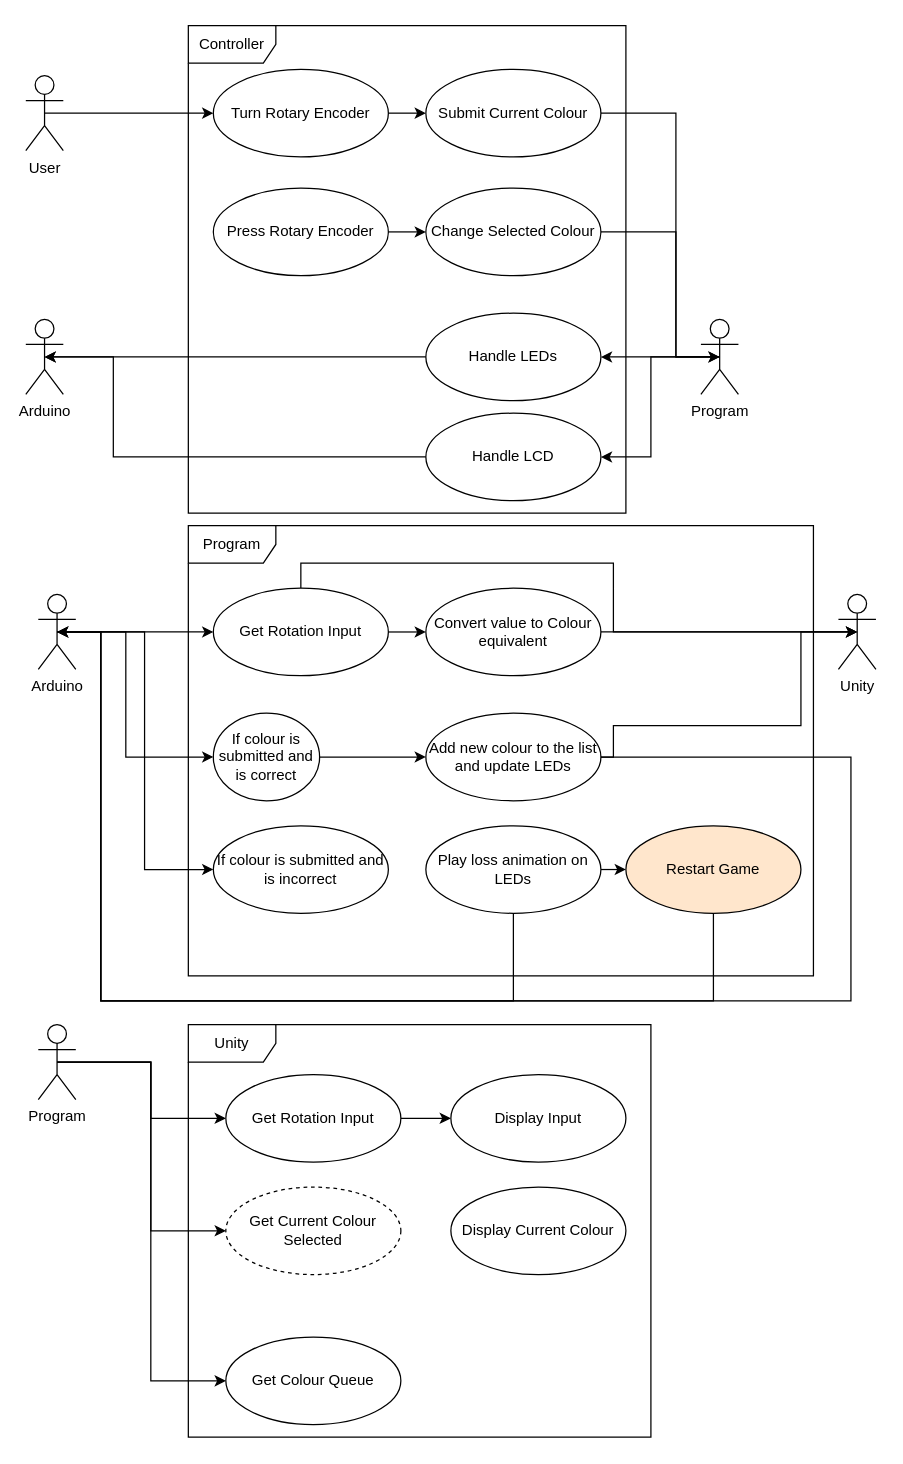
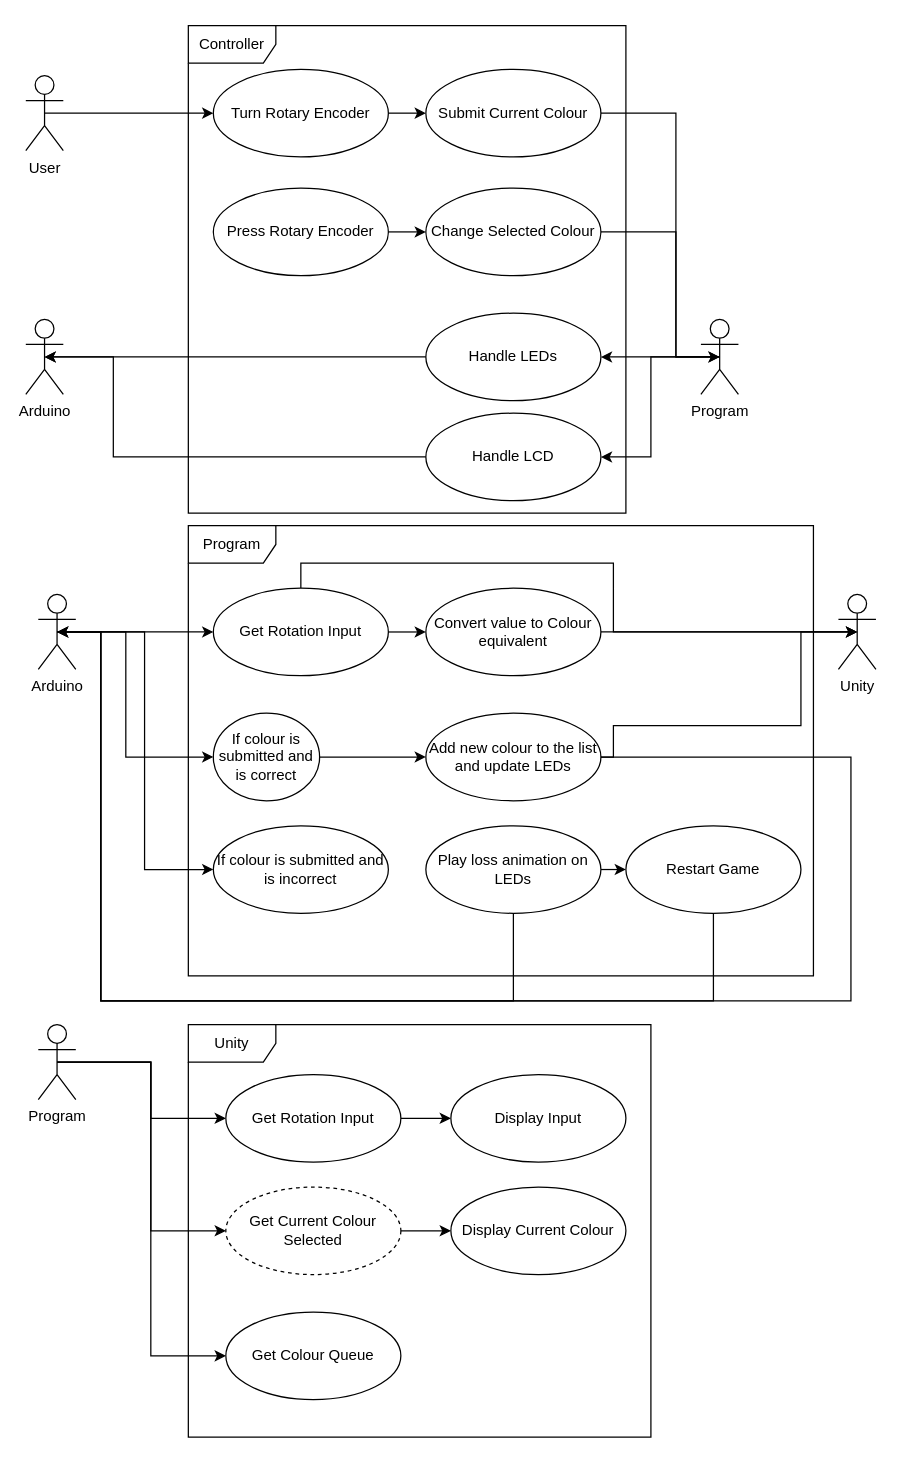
  <mxCell id="0" />
  <mxCell id="1" parent="0" />
  <mxCell id="2" value="Controller" style="shape=umlFrame;whiteSpace=wrap;html=1;width=70;height=30;" parent="1" vertex="1"><mxGeometry x="150" y="20" width="350" height="390" as="geometry" /></mxCell>
  <mxCell id="3" style="edgeStyle=orthogonalEdgeStyle;rounded=0;orthogonalLoop=1;jettySize=auto;html=1;exitX=0.5;exitY=0.5;exitDx=0;exitDy=0;exitPerimeter=0;entryX=0;entryY=0.5;entryDx=0;entryDy=0;" parent="1" source="4" target="7" edge="1"><mxGeometry relative="1" as="geometry" /></mxCell>
  <mxCell id="4" value="User" style="shape=umlActor;verticalLabelPosition=bottom;labelBackgroundColor=#ffffff;verticalAlign=top;html=1;" parent="1" vertex="1"><mxGeometry x="20" y="60" width="30" height="60" as="geometry" /></mxCell>
  <mxCell id="5" value="Program" style="shape=umlFrame;whiteSpace=wrap;html=1;width=70;height=30;" parent="1" vertex="1"><mxGeometry x="150" y="420" width="500" height="360" as="geometry" /></mxCell>
  <mxCell id="6" style="edgeStyle=orthogonalEdgeStyle;rounded=0;orthogonalLoop=1;jettySize=auto;html=1;exitX=1;exitY=0.5;exitDx=0;exitDy=0;entryX=0;entryY=0.5;entryDx=0;entryDy=0;" parent="1" source="7" target="11" edge="1"><mxGeometry relative="1" as="geometry" /></mxCell>
  <mxCell id="7" value="Turn Rotary Encoder" style="ellipse;whiteSpace=wrap;html=1;" parent="1" vertex="1"><mxGeometry x="170" y="55" width="140" height="70" as="geometry" /></mxCell>
  <mxCell id="8" style="edgeStyle=orthogonalEdgeStyle;rounded=0;orthogonalLoop=1;jettySize=auto;html=1;exitX=1;exitY=0.5;exitDx=0;exitDy=0;entryX=0.5;entryY=0.5;entryDx=0;entryDy=0;entryPerimeter=0;" parent="1" source="9" target="16" edge="1"><mxGeometry relative="1" as="geometry"><Array as="points"><mxPoint x="540" y="185" /><mxPoint x="540" y="285" /></Array></mxGeometry></mxCell>
  <mxCell id="9" value="Change Selected Colour" style="ellipse;whiteSpace=wrap;html=1;" parent="1" vertex="1"><mxGeometry x="340" y="150" width="140" height="70" as="geometry" /></mxCell>
  <mxCell id="10" style="edgeStyle=orthogonalEdgeStyle;rounded=0;orthogonalLoop=1;jettySize=auto;html=1;exitX=1;exitY=0.5;exitDx=0;exitDy=0;entryX=0.5;entryY=0.5;entryDx=0;entryDy=0;entryPerimeter=0;" parent="1" source="11" target="16" edge="1"><mxGeometry relative="1" as="geometry"><Array as="points"><mxPoint x="540" y="90" /><mxPoint x="540" y="285" /></Array></mxGeometry></mxCell>
  <mxCell id="11" value="Submit Current Colour" style="ellipse;whiteSpace=wrap;html=1;" parent="1" vertex="1"><mxGeometry x="340" y="55" width="140" height="70" as="geometry" /></mxCell>
  <mxCell id="12" style="edgeStyle=orthogonalEdgeStyle;rounded=0;orthogonalLoop=1;jettySize=auto;html=1;exitX=1;exitY=0.5;exitDx=0;exitDy=0;entryX=0;entryY=0.5;entryDx=0;entryDy=0;" parent="1" source="13" target="9" edge="1"><mxGeometry relative="1" as="geometry" /></mxCell>
  <mxCell id="13" value="Press Rotary Encoder" style="ellipse;whiteSpace=wrap;html=1;" parent="1" vertex="1"><mxGeometry x="170" y="150" width="140" height="70" as="geometry" /></mxCell>
  <mxCell id="14" style="edgeStyle=orthogonalEdgeStyle;rounded=0;orthogonalLoop=1;jettySize=auto;html=1;exitX=0.5;exitY=0.5;exitDx=0;exitDy=0;exitPerimeter=0;entryX=1;entryY=0.5;entryDx=0;entryDy=0;" parent="1" source="16" target="18" edge="1"><mxGeometry relative="1" as="geometry" /></mxCell>
  <mxCell id="15" style="edgeStyle=orthogonalEdgeStyle;rounded=0;orthogonalLoop=1;jettySize=auto;html=1;exitX=0.5;exitY=0.5;exitDx=0;exitDy=0;exitPerimeter=0;entryX=1;entryY=0.5;entryDx=0;entryDy=0;" parent="1" source="16" target="21" edge="1"><mxGeometry relative="1" as="geometry"><Array as="points"><mxPoint x="520" y="285" /><mxPoint x="520" y="365" /></Array></mxGeometry></mxCell>
  <mxCell id="16" value="Program" style="shape=umlActor;verticalLabelPosition=bottom;labelBackgroundColor=#ffffff;verticalAlign=top;html=1;" parent="1" vertex="1"><mxGeometry x="560" y="255" width="30" height="60" as="geometry" /></mxCell>
  <mxCell id="17" style="edgeStyle=orthogonalEdgeStyle;rounded=0;orthogonalLoop=1;jettySize=auto;html=1;exitX=0;exitY=0.5;exitDx=0;exitDy=0;entryX=0.5;entryY=0.5;entryDx=0;entryDy=0;entryPerimeter=0;" parent="1" source="18" target="19" edge="1"><mxGeometry relative="1" as="geometry" /></mxCell>
  <mxCell id="18" value="Handle LEDs" style="ellipse;whiteSpace=wrap;html=1;" parent="1" vertex="1"><mxGeometry x="340" y="250" width="140" height="70" as="geometry" /></mxCell>
  <mxCell id="19" value="Arduino" style="shape=umlActor;verticalLabelPosition=bottom;labelBackgroundColor=#ffffff;verticalAlign=top;html=1;" parent="1" vertex="1"><mxGeometry x="20" y="255" width="30" height="60" as="geometry" /></mxCell>
  <mxCell id="20" style="edgeStyle=orthogonalEdgeStyle;rounded=0;orthogonalLoop=1;jettySize=auto;html=1;exitX=0;exitY=0.5;exitDx=0;exitDy=0;entryX=0.5;entryY=0.5;entryDx=0;entryDy=0;entryPerimeter=0;" parent="1" source="21" target="19" edge="1"><mxGeometry relative="1" as="geometry"><Array as="points"><mxPoint x="90" y="365" /><mxPoint x="90" y="285" /></Array></mxGeometry></mxCell>
  <mxCell id="21" value="Handle LCD" style="ellipse;whiteSpace=wrap;html=1;" parent="1" vertex="1"><mxGeometry x="340" y="330" width="140" height="70" as="geometry" /></mxCell>
  <mxCell id="22" style="edgeStyle=orthogonalEdgeStyle;rounded=0;orthogonalLoop=1;jettySize=auto;html=1;exitX=0.5;exitY=0.5;exitDx=0;exitDy=0;exitPerimeter=0;entryX=0;entryY=0.5;entryDx=0;entryDy=0;" parent="1" source="25" target="28" edge="1"><mxGeometry relative="1" as="geometry" /></mxCell>
  <mxCell id="23" style="edgeStyle=orthogonalEdgeStyle;rounded=0;orthogonalLoop=1;jettySize=auto;html=1;exitX=0.5;exitY=0.5;exitDx=0;exitDy=0;exitPerimeter=0;entryX=0;entryY=0.5;entryDx=0;entryDy=0;" parent="1" source="25" target="32" edge="1"><mxGeometry relative="1" as="geometry"><Array as="points"><mxPoint x="100" y="505" /><mxPoint x="100" y="605" /></Array></mxGeometry></mxCell>
  <mxCell id="24" style="edgeStyle=orthogonalEdgeStyle;rounded=0;orthogonalLoop=1;jettySize=auto;html=1;exitX=0.5;exitY=0.5;exitDx=0;exitDy=0;exitPerimeter=0;entryX=0;entryY=0.5;entryDx=0;entryDy=0;" parent="1" source="25" target="36" edge="1"><mxGeometry relative="1" as="geometry" /></mxCell>
  <mxCell id="25" value="Arduino" style="shape=umlActor;verticalLabelPosition=bottom;labelBackgroundColor=#ffffff;verticalAlign=top;html=1;" parent="1" vertex="1"><mxGeometry x="30" y="475" width="30" height="60" as="geometry" /></mxCell>
  <mxCell id="26" style="edgeStyle=orthogonalEdgeStyle;rounded=0;orthogonalLoop=1;jettySize=auto;html=1;exitX=1;exitY=0.5;exitDx=0;exitDy=0;entryX=0;entryY=0.5;entryDx=0;entryDy=0;" parent="1" source="28" target="30" edge="1"><mxGeometry relative="1" as="geometry" /></mxCell>
  <mxCell id="27" style="edgeStyle=orthogonalEdgeStyle;rounded=0;orthogonalLoop=1;jettySize=auto;html=1;exitX=0.5;exitY=0;exitDx=0;exitDy=0;entryX=0.5;entryY=0.5;entryDx=0;entryDy=0;entryPerimeter=0;" edge="1" parent="1" source="28" target="47"><mxGeometry relative="1" as="geometry" /></mxCell>
  <mxCell id="28" value="Get Rotation Input" style="ellipse;whiteSpace=wrap;html=1;" parent="1" vertex="1"><mxGeometry x="170" y="470" width="140" height="70" as="geometry" /></mxCell>
  <mxCell id="29" style="edgeStyle=orthogonalEdgeStyle;rounded=0;orthogonalLoop=1;jettySize=auto;html=1;exitX=1;exitY=0.5;exitDx=0;exitDy=0;entryX=0.5;entryY=0.5;entryDx=0;entryDy=0;entryPerimeter=0;" edge="1" parent="1" source="30" target="47"><mxGeometry relative="1" as="geometry" /></mxCell>
  <mxCell id="30" value="Convert value to Colour equivalent" style="ellipse;whiteSpace=wrap;html=1;" parent="1" vertex="1"><mxGeometry x="340" y="470" width="140" height="70" as="geometry" /></mxCell>
  <mxCell id="31" style="edgeStyle=orthogonalEdgeStyle;rounded=0;orthogonalLoop=1;jettySize=auto;html=1;exitX=1;exitY=0.5;exitDx=0;exitDy=0;entryX=0;entryY=0.5;entryDx=0;entryDy=0;" parent="1" source="32" target="35" edge="1"><mxGeometry relative="1" as="geometry" /></mxCell>
  <mxCell id="32" value="If colour is submitted and is correct" style="ellipse;whiteSpace=wrap;html=1;" parent="1" vertex="1"><mxGeometry x="170" y="570" width="85" height="70" as="geometry" /></mxCell>
  <mxCell id="33" style="edgeStyle=orthogonalEdgeStyle;rounded=0;orthogonalLoop=1;jettySize=auto;html=1;exitX=1;exitY=0.5;exitDx=0;exitDy=0;entryX=0.5;entryY=0.5;entryDx=0;entryDy=0;entryPerimeter=0;" parent="1" source="35" target="25" edge="1"><mxGeometry relative="1" as="geometry"><mxPoint x="80" y="550" as="targetPoint" /><Array as="points"><mxPoint x="680" y="605" /><mxPoint x="680" y="800" /><mxPoint x="80" y="800" /><mxPoint x="80" y="505" /></Array></mxGeometry></mxCell>
  <mxCell id="34" style="edgeStyle=orthogonalEdgeStyle;rounded=0;orthogonalLoop=1;jettySize=auto;html=1;exitX=1;exitY=0.5;exitDx=0;exitDy=0;entryX=0.5;entryY=0.5;entryDx=0;entryDy=0;entryPerimeter=0;" edge="1" parent="1" source="35" target="47"><mxGeometry relative="1" as="geometry"><Array as="points"><mxPoint x="490" y="605" /><mxPoint x="490" y="580" /><mxPoint x="640" y="580" /><mxPoint x="640" y="505" /></Array></mxGeometry></mxCell>
  <mxCell id="35" value="Add new colour to the list and update LEDs" style="ellipse;whiteSpace=wrap;html=1;" parent="1" vertex="1"><mxGeometry x="340" y="570" width="140" height="70" as="geometry" /></mxCell>
  <mxCell id="36" value="If colour is submitted and is incorrect" style="ellipse;whiteSpace=wrap;html=1;" parent="1" vertex="1"><mxGeometry x="170" y="660" width="140" height="70" as="geometry" /></mxCell>
  <mxCell id="37" style="edgeStyle=orthogonalEdgeStyle;rounded=0;orthogonalLoop=1;jettySize=auto;html=1;exitX=0.5;exitY=1;exitDx=0;exitDy=0;entryX=0.5;entryY=0.5;entryDx=0;entryDy=0;entryPerimeter=0;" parent="1" source="39" target="25" edge="1"><mxGeometry relative="1" as="geometry"><Array as="points"><mxPoint x="410" y="800" /><mxPoint x="80" y="800" /><mxPoint x="80" y="505" /></Array></mxGeometry></mxCell>
  <mxCell id="38" style="edgeStyle=orthogonalEdgeStyle;rounded=0;orthogonalLoop=1;jettySize=auto;html=1;exitX=1;exitY=0.5;exitDx=0;exitDy=0;entryX=0;entryY=0.5;entryDx=0;entryDy=0;" parent="1" source="39" target="41" edge="1"><mxGeometry relative="1" as="geometry" /></mxCell>
  <mxCell id="39" value="Play loss animation on LEDs" style="ellipse;whiteSpace=wrap;html=1;" parent="1" vertex="1"><mxGeometry x="340" y="660" width="140" height="70" as="geometry" /></mxCell>
  <mxCell id="40" style="edgeStyle=orthogonalEdgeStyle;rounded=0;orthogonalLoop=1;jettySize=auto;html=1;exitX=0.5;exitY=1;exitDx=0;exitDy=0;entryX=0.5;entryY=0.5;entryDx=0;entryDy=0;entryPerimeter=0;" parent="1" source="41" target="25" edge="1"><mxGeometry relative="1" as="geometry"><Array as="points"><mxPoint x="570" y="800" /><mxPoint x="80" y="800" /><mxPoint x="80" y="505" /></Array></mxGeometry></mxCell>
- <mxCell id="41" value="Restart Game" style="ellipse;whiteSpace=wrap;html=1;fillColor=#ffe6cc;" parent="1" vertex="1"><mxGeometry x="500" y="660" width="140" height="70" as="geometry" /></mxCell>
+ <mxCell id="41" value="Restart Game" style="ellipse;whiteSpace=wrap;html=1;" parent="1" vertex="1"><mxGeometry x="500" y="660" width="140" height="70" as="geometry" /></mxCell>
  <mxCell id="42" value="Unity" style="shape=umlFrame;whiteSpace=wrap;html=1;width=70;height=30;" vertex="1" parent="1"><mxGeometry x="150" y="819" width="370" height="330" as="geometry" /></mxCell>
  <mxCell id="43" style="edgeStyle=orthogonalEdgeStyle;rounded=0;orthogonalLoop=1;jettySize=auto;html=1;exitX=0.5;exitY=0.5;exitDx=0;exitDy=0;exitPerimeter=0;entryX=0;entryY=0.5;entryDx=0;entryDy=0;" edge="1" parent="1" source="46" target="49"><mxGeometry relative="1" as="geometry" /></mxCell>
  <mxCell id="44" style="edgeStyle=orthogonalEdgeStyle;rounded=0;orthogonalLoop=1;jettySize=auto;html=1;exitX=0.5;exitY=0.5;exitDx=0;exitDy=0;exitPerimeter=0;entryX=0;entryY=0.5;entryDx=0;entryDy=0;" edge="1" parent="1" source="46" target="54"><mxGeometry relative="1" as="geometry" /></mxCell>
  <mxCell id="45" style="edgeStyle=orthogonalEdgeStyle;rounded=0;orthogonalLoop=1;jettySize=auto;html=1;exitX=0.5;exitY=0.5;exitDx=0;exitDy=0;exitPerimeter=0;entryX=0;entryY=0.5;entryDx=0;entryDy=0;" edge="1" parent="1" source="46" target="50"><mxGeometry relative="1" as="geometry" /></mxCell>
  <mxCell id="46" value="Program" style="shape=umlActor;verticalLabelPosition=bottom;labelBackgroundColor=#ffffff;verticalAlign=top;html=1;" vertex="1" parent="1"><mxGeometry x="30" y="819" width="30" height="60" as="geometry" /></mxCell>
  <mxCell id="47" value="Unity" style="shape=umlActor;verticalLabelPosition=bottom;labelBackgroundColor=#ffffff;verticalAlign=top;html=1;" vertex="1" parent="1"><mxGeometry x="670" y="475" width="30" height="60" as="geometry" /></mxCell>
  <mxCell id="48" style="edgeStyle=orthogonalEdgeStyle;rounded=0;orthogonalLoop=1;jettySize=auto;html=1;exitX=1;exitY=0.5;exitDx=0;exitDy=0;" edge="1" parent="1" source="49" target="51"><mxGeometry relative="1" as="geometry" /></mxCell>
  <mxCell id="49" value="Get Rotation Input" style="ellipse;whiteSpace=wrap;html=1;" vertex="1" parent="1"><mxGeometry x="180" y="859" width="140" height="70" as="geometry" /></mxCell>
- <mxCell id="50" value="Get Colour Queue" style="ellipse;whiteSpace=wrap;html=1;" vertex="1" parent="1"><mxGeometry x="180" y="1069" width="140" height="70" as="geometry" /></mxCell>
+ <mxCell id="50" value="Get Colour Queue" style="ellipse;whiteSpace=wrap;html=1;" vertex="1" parent="1"><mxGeometry x="180" y="1049" width="140" height="70" as="geometry" /></mxCell>
  <mxCell id="51" value="Display Input" style="ellipse;whiteSpace=wrap;html=1;" vertex="1" parent="1"><mxGeometry x="360" y="859" width="140" height="70" as="geometry" /></mxCell>
  <mxCell id="52" value="Display Current Colour" style="ellipse;whiteSpace=wrap;html=1;" vertex="1" parent="1"><mxGeometry x="360" y="949" width="140" height="70" as="geometry" /></mxCell>
+ <mxCell id="53" style="edgeStyle=orthogonalEdgeStyle;rounded=0;orthogonalLoop=1;jettySize=auto;html=1;exitX=1;exitY=0.5;exitDx=0;exitDy=0;entryX=0;entryY=0.5;entryDx=0;entryDy=0;" edge="1" parent="1" source="54" target="52"><mxGeometry relative="1" as="geometry" /></mxCell>
  <mxCell id="54" value="Get Current Colour Selected" style="ellipse;whiteSpace=wrap;html=1;dashed=1;" vertex="1" parent="1"><mxGeometry x="180" y="949" width="140" height="70" as="geometry" /></mxCell>
